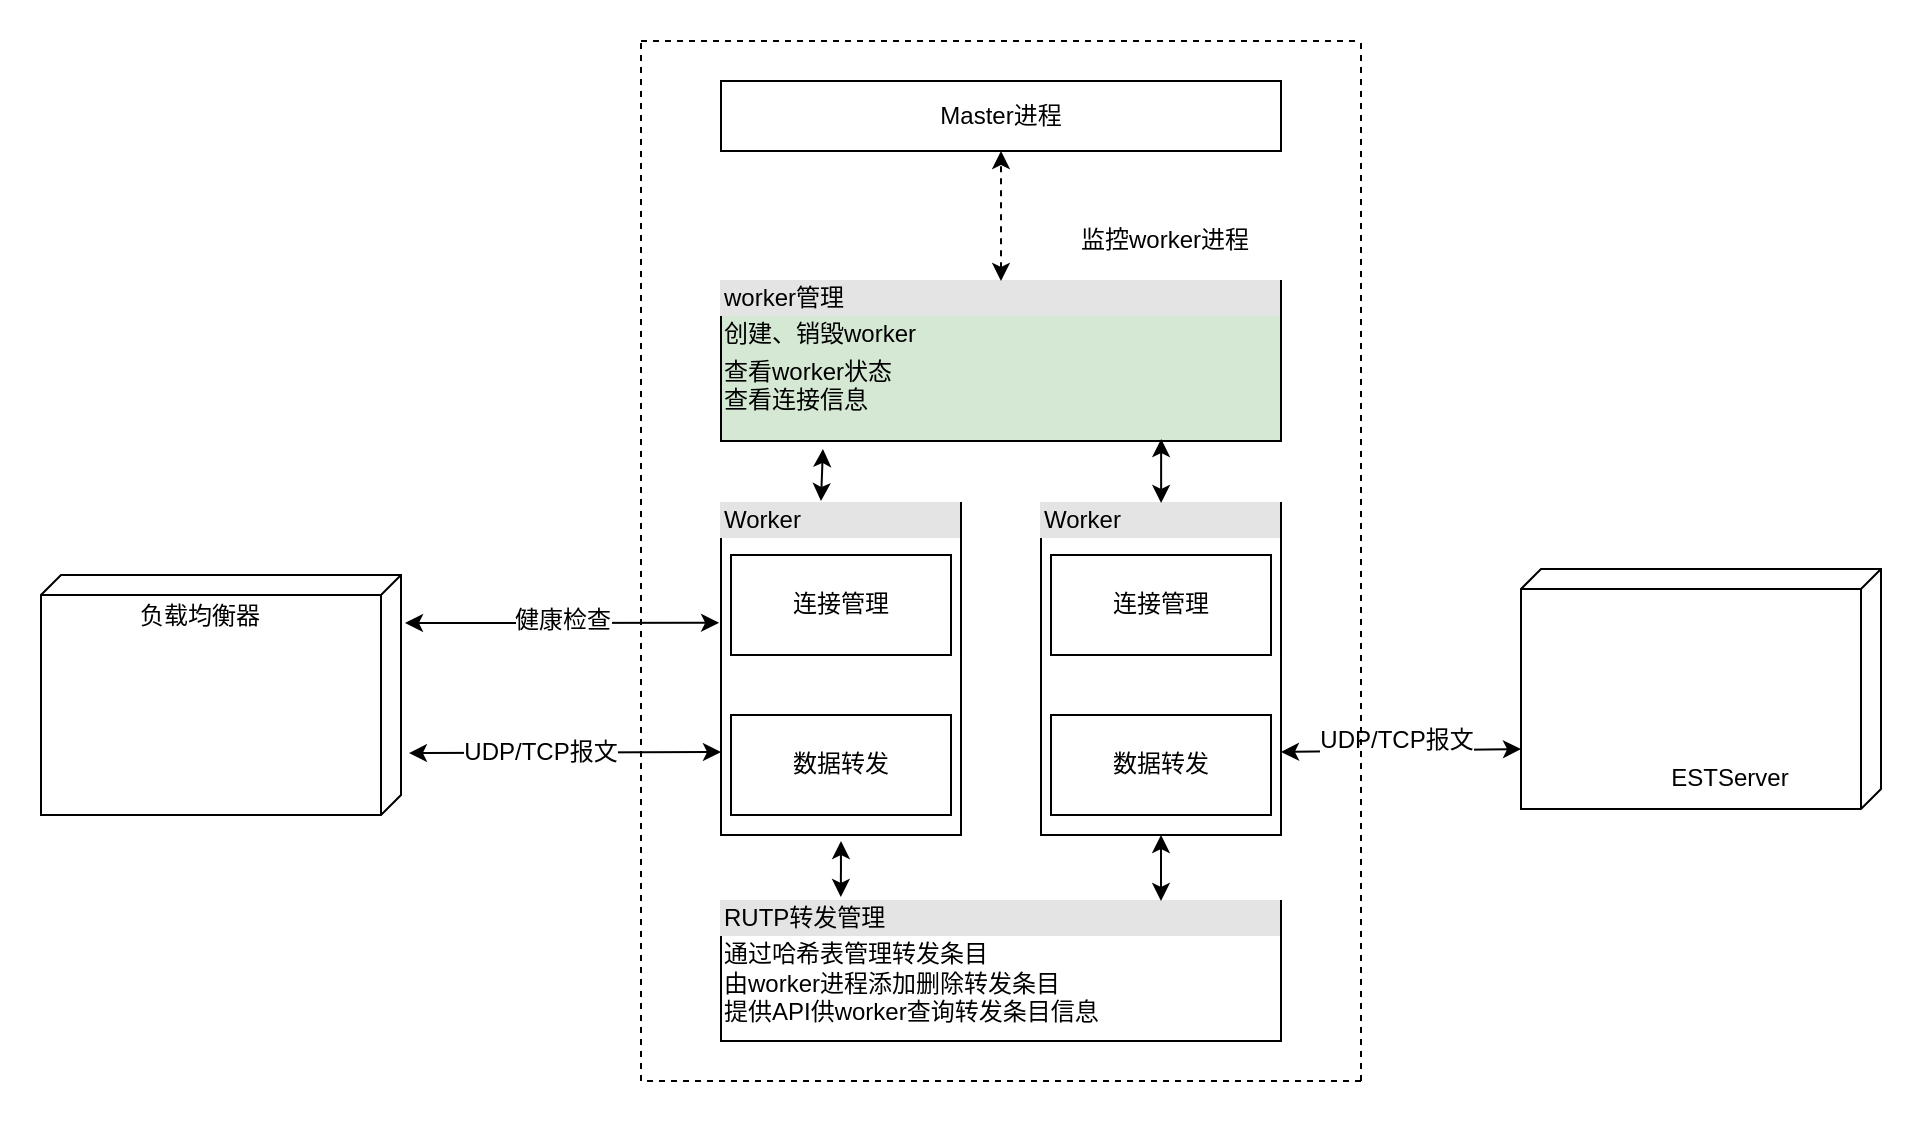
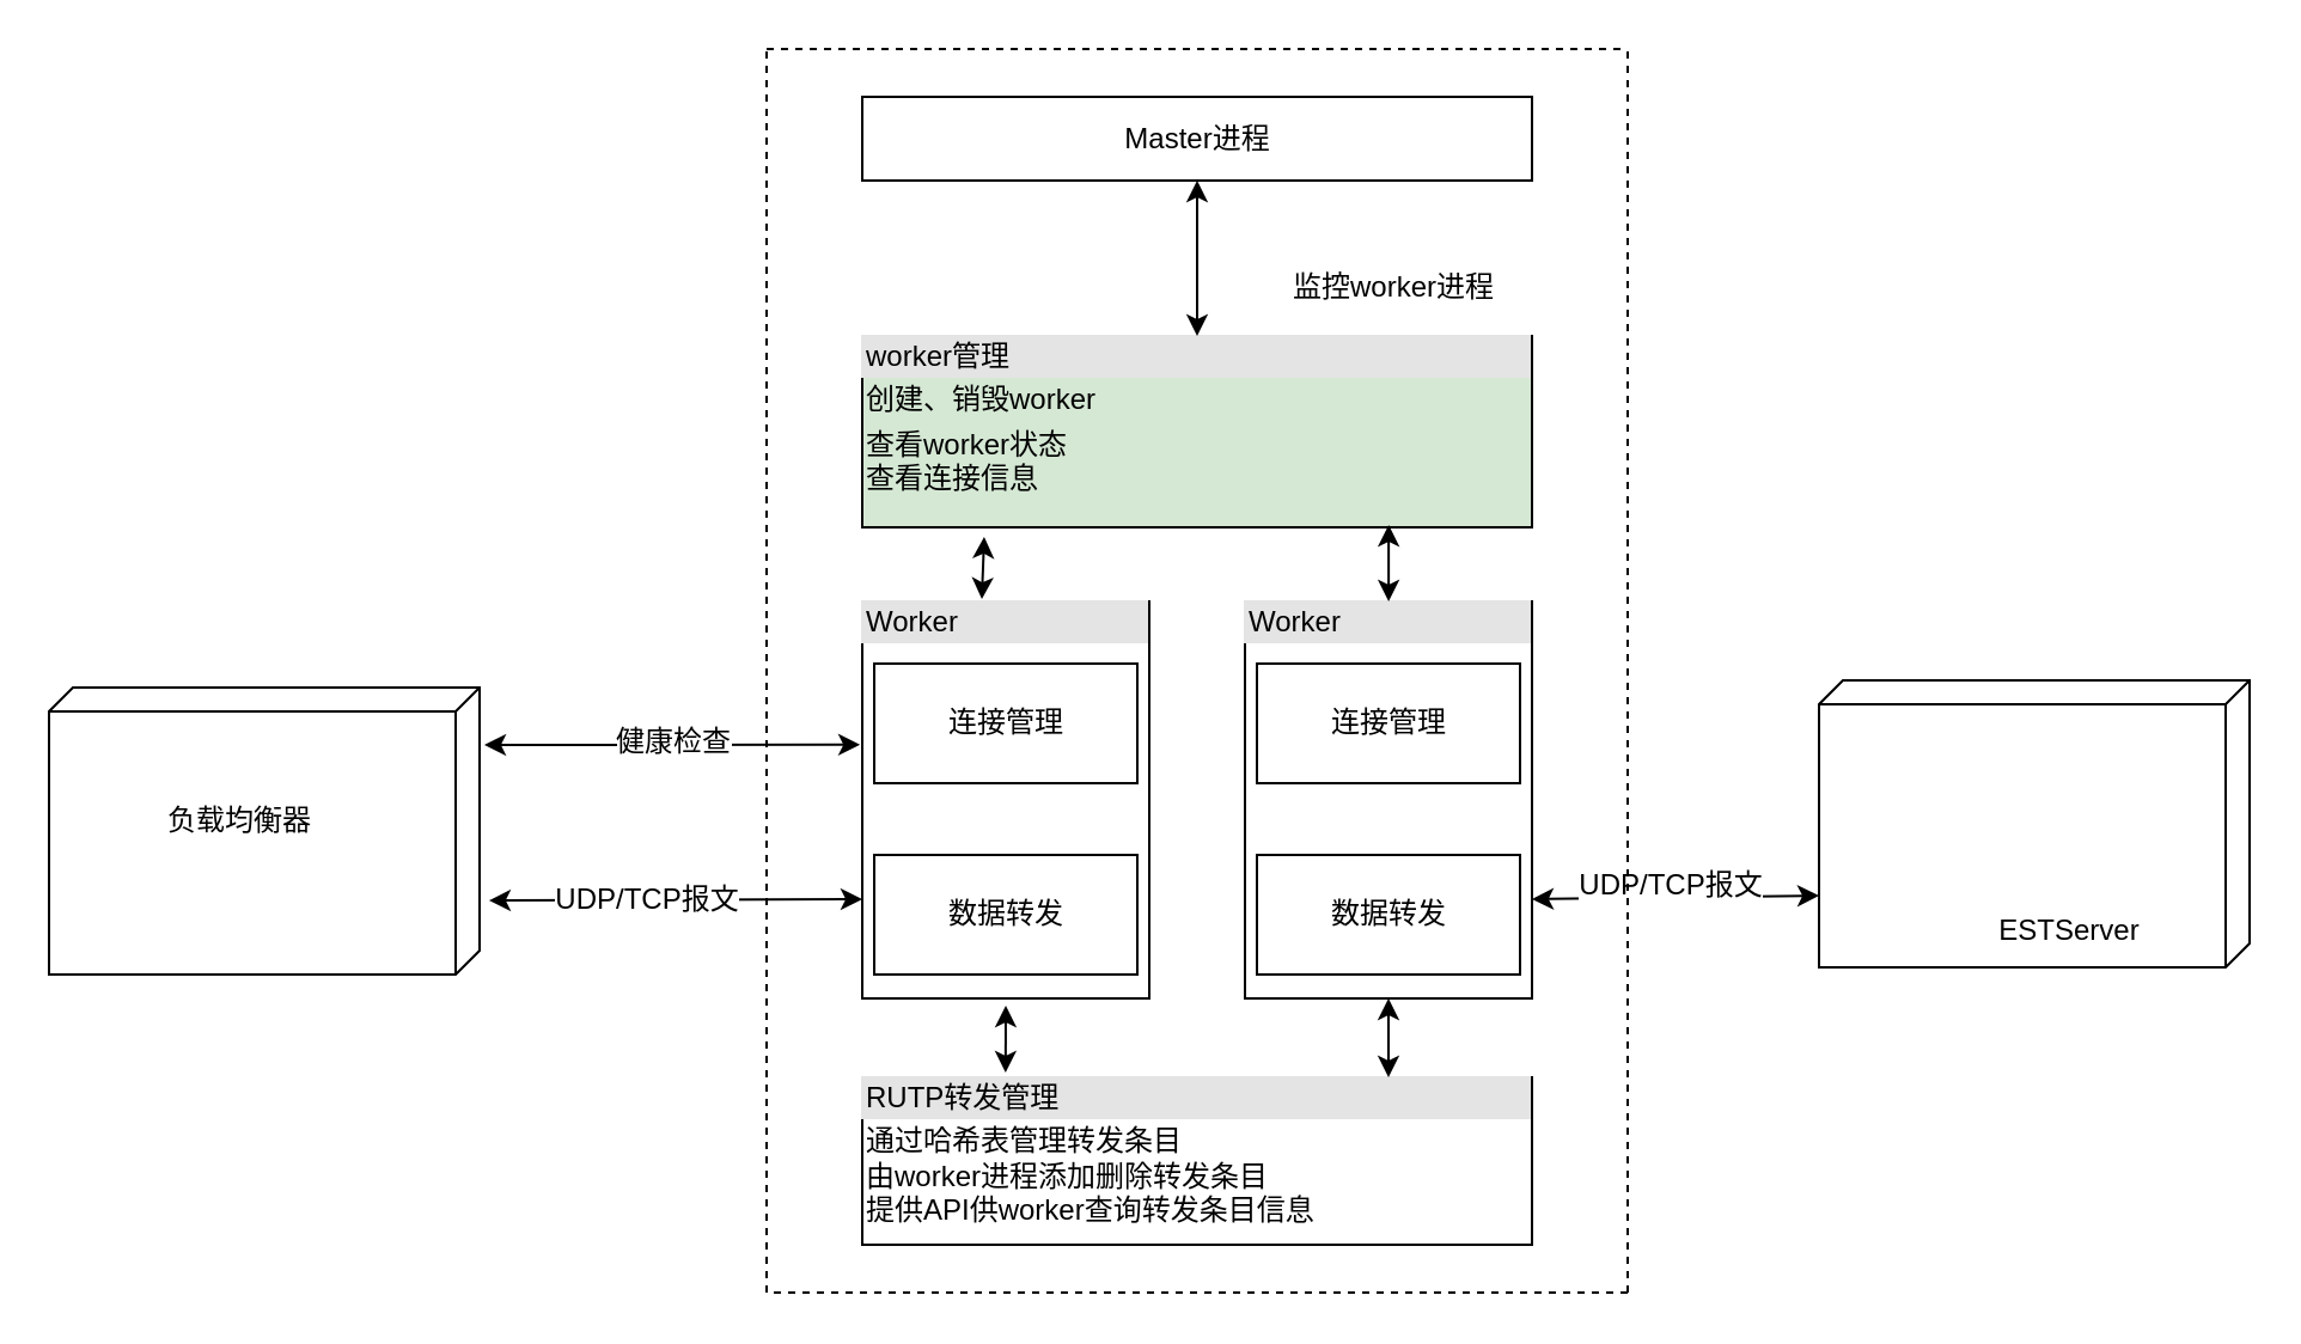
  <mxCell id="0" />
  <mxCell id="1" parent="0" />
  <mxCell id="2" value="Master进程" style="html=1;" vertex="1" parent="1"><mxGeometry x="360" y="40" width="280" height="35" as="geometry" /></mxCell>
  <mxCell id="3" value="&lt;div style=&quot;box-sizing: border-box ; width: 100% ; background: #e4e4e4 ; padding: 2px&quot;&gt;worker管理&lt;/div&gt;&lt;table style=&quot;width: 100% ; font-size: 1em&quot; cellpadding=&quot;2&quot; cellspacing=&quot;0&quot;&gt;&lt;tbody&gt;&lt;tr&gt;&lt;td&gt;创建、销毁worker&lt;/td&gt;&lt;td&gt;&lt;/td&gt;&lt;/tr&gt;&lt;tr&gt;&lt;td&gt;查看worker状态&lt;br&gt;查看连接信息&lt;/td&gt;&lt;td&gt;&lt;br&gt;&lt;/td&gt;&lt;/tr&gt;&lt;tr&gt;&lt;td&gt;&lt;/td&gt;&lt;td&gt;&lt;br&gt;&lt;/td&gt;&lt;/tr&gt;&lt;/tbody&gt;&lt;/table&gt;" style="verticalAlign=top;align=left;overflow=fill;html=1;fillColor=#d5e8d4;" vertex="1" parent="1"><mxGeometry x="360" y="140" width="280" height="80" as="geometry" /></mxCell>
- <mxCell id="4" value="" style="endArrow=classic;startArrow=classic;html=1;entryX=0.5;entryY=1;entryDx=0;entryDy=0;dashed=1;" edge="1" parent="1" source="3" target="2"><mxGeometry width="50" height="50" relative="1" as="geometry"><mxPoint x="390" y="130" as="sourcePoint" /><mxPoint x="440" y="80" as="targetPoint" /></mxGeometry></mxCell>
+ <mxCell id="4" value="" style="endArrow=classic;startArrow=classic;html=1;entryX=0.5;entryY=1;entryDx=0;entryDy=0;" edge="1" parent="1" source="3" target="2"><mxGeometry width="50" height="50" relative="1" as="geometry"><mxPoint x="390" y="130" as="sourcePoint" /><mxPoint x="440" y="80" as="targetPoint" /></mxGeometry></mxCell>
  <mxCell id="5" value="监控worker进程" style="text;html=1;strokeColor=none;fillColor=none;align=center;verticalAlign=middle;whiteSpace=wrap;rounded=0;" vertex="1" parent="1"><mxGeometry x="535" y="110" width="95" height="20" as="geometry" /></mxCell>
  <mxCell id="6" value="&lt;div style=&quot;box-sizing: border-box ; width: 100% ; background: #e4e4e4 ; padding: 2px&quot;&gt;Worker&lt;/div&gt;&lt;table style=&quot;width: 100% ; font-size: 1em&quot; cellpadding=&quot;2&quot; cellspacing=&quot;0&quot;&gt;&lt;tbody&gt;&lt;tr&gt;&lt;td&gt;&lt;br&gt;&lt;/td&gt;&lt;td&gt;&lt;br&gt;&lt;/td&gt;&lt;/tr&gt;&lt;tr&gt;&lt;td&gt;&lt;br&gt;&lt;/td&gt;&lt;td&gt;&lt;br&gt;&lt;/td&gt;&lt;/tr&gt;&lt;tr&gt;&lt;td&gt;&lt;/td&gt;&lt;td&gt;&lt;br&gt;&lt;/td&gt;&lt;/tr&gt;&lt;/tbody&gt;&lt;/table&gt;" style="verticalAlign=top;align=left;overflow=fill;html=1;" vertex="1" parent="1"><mxGeometry x="360" y="251" width="120" height="166" as="geometry" /></mxCell>
  <mxCell id="7" value="数据转发" style="html=1;" vertex="1" parent="1"><mxGeometry x="365" y="357" width="110" height="50" as="geometry" /></mxCell>
  <mxCell id="8" value="连接管理" style="html=1;" vertex="1" parent="1"><mxGeometry x="365" y="277" width="110" height="50" as="geometry" /></mxCell>
  <mxCell id="9" value="&lt;div style=&quot;box-sizing: border-box ; width: 100% ; background: #e4e4e4 ; padding: 2px&quot;&gt;Worker&lt;/div&gt;&lt;table style=&quot;width: 100% ; font-size: 1em&quot; cellpadding=&quot;2&quot; cellspacing=&quot;0&quot;&gt;&lt;tbody&gt;&lt;tr&gt;&lt;td&gt;&lt;br&gt;&lt;/td&gt;&lt;td&gt;&lt;br&gt;&lt;/td&gt;&lt;/tr&gt;&lt;tr&gt;&lt;td&gt;&lt;br&gt;&lt;/td&gt;&lt;td&gt;&lt;br&gt;&lt;/td&gt;&lt;/tr&gt;&lt;tr&gt;&lt;td&gt;&lt;/td&gt;&lt;td&gt;&lt;br&gt;&lt;/td&gt;&lt;/tr&gt;&lt;/tbody&gt;&lt;/table&gt;" style="verticalAlign=top;align=left;overflow=fill;html=1;" vertex="1" parent="1"><mxGeometry x="520" y="251" width="120" height="166" as="geometry" /></mxCell>
  <mxCell id="10" value="数据转发" style="html=1;" vertex="1" parent="1"><mxGeometry x="525" y="357" width="110" height="50" as="geometry" /></mxCell>
  <mxCell id="11" value="连接管理" style="html=1;" vertex="1" parent="1"><mxGeometry x="525" y="277" width="110" height="50" as="geometry" /></mxCell>
  <mxCell id="12" value="" style="endArrow=classic;startArrow=classic;html=1;exitX=0.182;exitY=1.05;exitDx=0;exitDy=0;exitPerimeter=0;" edge="1" parent="1" source="3"><mxGeometry width="50" height="50" relative="1" as="geometry"><mxPoint x="420" y="230" as="sourcePoint" /><mxPoint x="410" y="250" as="targetPoint" /></mxGeometry></mxCell>
  <mxCell id="13" value="" style="endArrow=classic;startArrow=classic;html=1;exitX=0.786;exitY=0.988;exitDx=0;exitDy=0;exitPerimeter=0;" edge="1" parent="1" source="3" target="9"><mxGeometry width="50" height="50" relative="1" as="geometry"><mxPoint x="360" y="490" as="sourcePoint" /><mxPoint x="410" y="440" as="targetPoint" /></mxGeometry></mxCell>
  <mxCell id="14" value="&lt;div style=&quot;box-sizing: border-box ; width: 100% ; background: #e4e4e4 ; padding: 2px&quot;&gt;RUTP转发管理&lt;/div&gt;&lt;table style=&quot;width: 100% ; font-size: 1em&quot; cellpadding=&quot;2&quot; cellspacing=&quot;0&quot;&gt;&lt;tbody&gt;&lt;tr&gt;&lt;td&gt;通过哈希表管理转发条目&lt;br&gt;由worker进程添加删除转发条目&lt;br&gt;提供API供worker查询转发条目信息&lt;/td&gt;&lt;td&gt;&lt;br&gt;&lt;/td&gt;&lt;/tr&gt;&lt;tr&gt;&lt;td&gt;&lt;br&gt;&lt;/td&gt;&lt;td&gt;&lt;br&gt;&lt;/td&gt;&lt;/tr&gt;&lt;tr&gt;&lt;td&gt;&lt;/td&gt;&lt;td&gt;&lt;br&gt;&lt;/td&gt;&lt;/tr&gt;&lt;/tbody&gt;&lt;/table&gt;" style="verticalAlign=top;align=left;overflow=fill;html=1;" vertex="1" parent="1"><mxGeometry x="360" y="450" width="280" height="70" as="geometry" /></mxCell>
  <mxCell id="15" value="" style="endArrow=classic;startArrow=classic;html=1;entryX=0.214;entryY=-0.029;entryDx=0;entryDy=0;entryPerimeter=0;" edge="1" parent="1" target="14"><mxGeometry width="50" height="50" relative="1" as="geometry"><mxPoint x="420" y="420" as="sourcePoint" /><mxPoint x="410" y="450" as="targetPoint" /></mxGeometry></mxCell>
  <mxCell id="16" value="" style="endArrow=classic;startArrow=classic;html=1;exitX=0.5;exitY=1;exitDx=0;exitDy=0;" edge="1" parent="1" source="9"><mxGeometry width="50" height="50" relative="1" as="geometry"><mxPoint x="360" y="590" as="sourcePoint" /><mxPoint x="580" y="450" as="targetPoint" /></mxGeometry></mxCell>
  <mxCell id="17" value="" style="verticalAlign=top;align=left;spacingTop=8;spacingLeft=2;spacingRight=12;shape=cube;size=10;direction=south;fontStyle=4;html=1;" vertex="1" parent="1"><mxGeometry x="20" y="287" width="180" height="120" as="geometry" /></mxCell>
- <mxCell id="18" value="负载均衡器" style="text;html=1;strokeColor=none;fillColor=none;align=center;verticalAlign=middle;whiteSpace=wrap;rounded=0;" vertex="1" parent="1"><mxGeometry x="30" y="294" width="140" height="28" as="geometry" /></mxCell>
+ <mxCell id="18" value="负载均衡器" style="text;html=1;strokeColor=none;fillColor=none;align=center;verticalAlign=middle;whiteSpace=wrap;rounded=0;" vertex="1" parent="1"><mxGeometry x="30" y="329" width="140" height="28" as="geometry" /></mxCell>
  <mxCell id="19" value="" style="endArrow=classic;startArrow=classic;html=1;entryX=0;entryY=0.75;entryDx=0;entryDy=0;exitX=0.742;exitY=-0.022;exitDx=0;exitDy=0;exitPerimeter=0;" edge="1" parent="1" source="17" target="6"><mxGeometry width="50" height="50" relative="1" as="geometry"><mxPoint x="20" y="590" as="sourcePoint" /><mxPoint x="70" y="540" as="targetPoint" /></mxGeometry></mxCell>
  <mxCell id="20" value="UDP/TCP报文" style="text;html=1;resizable=0;points=[];align=center;verticalAlign=middle;labelBackgroundColor=#ffffff;" vertex="1" connectable="0" parent="19"><mxGeometry x="-0.154" relative="1" as="geometry"><mxPoint as="offset" /></mxGeometry></mxCell>
  <mxCell id="21" value="" style="endArrow=classic;startArrow=classic;html=1;entryX=-0.008;entryY=0.361;entryDx=0;entryDy=0;entryPerimeter=0;" edge="1" parent="1" target="6"><mxGeometry width="50" height="50" relative="1" as="geometry"><mxPoint x="202" y="311" as="sourcePoint" /><mxPoint x="150" y="130" as="targetPoint" /></mxGeometry></mxCell>
  <mxCell id="22" value="健康检查" style="text;html=1;resizable=0;points=[];align=center;verticalAlign=middle;labelBackgroundColor=#ffffff;" vertex="1" connectable="0" parent="21"><mxGeometry x="-0.325" y="-1" relative="1" as="geometry"><mxPoint x="25" y="-2" as="offset" /></mxGeometry></mxCell>
  <mxCell id="23" value="" style="verticalAlign=top;align=left;spacingTop=8;spacingLeft=2;spacingRight=12;shape=cube;size=10;direction=south;fontStyle=4;html=1;" vertex="1" parent="1"><mxGeometry x="760" y="284" width="180" height="120" as="geometry" /></mxCell>
  <mxCell id="24" value="ESTServer" style="text;html=1;strokeColor=none;fillColor=none;align=center;verticalAlign=middle;whiteSpace=wrap;rounded=0;" vertex="1" parent="1"><mxGeometry x="845" y="379" width="40" height="20" as="geometry" /></mxCell>
  <mxCell id="25" value="" style="endArrow=classic;startArrow=classic;html=1;exitX=1;exitY=0.75;exitDx=0;exitDy=0;entryX=0.75;entryY=1;entryDx=0;entryDy=0;entryPerimeter=0;" edge="1" parent="1" source="9" target="23"><mxGeometry width="50" height="50" relative="1" as="geometry"><mxPoint x="20" y="590" as="sourcePoint" /><mxPoint x="70" y="540" as="targetPoint" /></mxGeometry></mxCell>
  <mxCell id="26" value="UDP/TCP报文" style="text;html=1;resizable=0;points=[];align=center;verticalAlign=middle;labelBackgroundColor=#ffffff;" vertex="1" connectable="0" parent="25"><mxGeometry x="-0.184" y="-2" relative="1" as="geometry"><mxPoint x="8.5" y="-7" as="offset" /></mxGeometry></mxCell>
  <mxCell id="27" value="" style="endArrow=none;dashed=1;html=1;" edge="1" parent="1"><mxGeometry width="50" height="50" relative="1" as="geometry"><mxPoint x="320" y="540" as="sourcePoint" /><mxPoint x="320" y="20" as="targetPoint" /></mxGeometry></mxCell>
  <mxCell id="28" value="" style="endArrow=none;dashed=1;html=1;" edge="1" parent="1"><mxGeometry width="50" height="50" relative="1" as="geometry"><mxPoint x="680" y="540" as="sourcePoint" /><mxPoint x="320" y="540" as="targetPoint" /></mxGeometry></mxCell>
  <mxCell id="29" value="" style="endArrow=none;dashed=1;html=1;" edge="1" parent="1"><mxGeometry width="50" height="50" relative="1" as="geometry"><mxPoint x="320" y="20" as="sourcePoint" /><mxPoint x="680" y="20" as="targetPoint" /></mxGeometry></mxCell>
  <mxCell id="30" value="" style="endArrow=none;dashed=1;html=1;" edge="1" parent="1"><mxGeometry width="50" height="50" relative="1" as="geometry"><mxPoint x="680" y="540" as="sourcePoint" /><mxPoint x="680" y="20" as="targetPoint" /></mxGeometry></mxCell>
